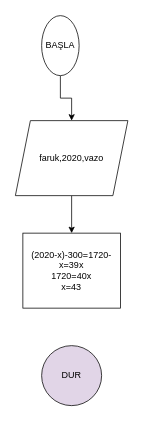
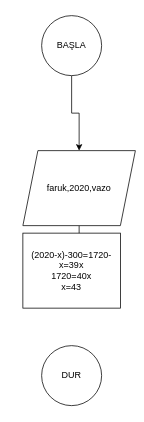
  <mxCell id="0" />
  <mxCell id="1" parent="0" />
- <mxCell id="2" value="DUR" style="ellipse;whiteSpace=wrap;html=1;aspect=fixed;fillColor=#e1d5e7;" vertex="1" parent="1"><mxGeometry x="55" y="460" width="80" height="80" as="geometry" /></mxCell>
+ <mxCell id="2" value="DUR" style="ellipse;whiteSpace=wrap;html=1;aspect=fixed;" vertex="1" parent="1"><mxGeometry x="55" y="460" width="80" height="80" as="geometry" /></mxCell>
  <mxCell id="3" value="" style="edgeStyle=orthogonalEdgeStyle;rounded=0;orthogonalLoop=1;jettySize=auto;html=1;" edge="1" parent="1" source="4" target="6"><mxGeometry relative="1" as="geometry" /></mxCell>
- <mxCell id="4" value="BAŞLA" style="ellipse;whiteSpace=wrap;html=1;aspect=fixed;" vertex="1" parent="1"><mxGeometry x="55" y="20" width="50" height="80" as="geometry" /></mxCell>
+ <mxCell id="4" value="BAŞLA" style="ellipse;whiteSpace=wrap;html=1;aspect=fixed;" vertex="1" parent="1"><mxGeometry x="55" y="20" width="80" height="80" as="geometry" /></mxCell>
  <mxCell id="5" value="" style="edgeStyle=orthogonalEdgeStyle;rounded=0;orthogonalLoop=1;jettySize=auto;html=1;" edge="1" parent="1" source="6" target="7"><mxGeometry relative="1" as="geometry" /></mxCell>
- <mxCell id="6" value="faruk,2020,vazo" style="shape=parallelogram;perimeter=parallelogramPerimeter;whiteSpace=wrap;html=1;fixedSize=1;" vertex="1" parent="1"><mxGeometry x="20" y="160" width="150" height="100" as="geometry" /></mxCell>
+ <mxCell id="6" value="faruk,2020,vazo" style="shape=parallelogram;perimeter=parallelogramPerimeter;whiteSpace=wrap;html=1;fixedSize=1;" vertex="1" parent="1"><mxGeometry x="30" y="200" width="150" height="100" as="geometry" /></mxCell>
  <mxCell id="7" value="(2020-x)-300=1720-x=39x&lt;br&gt;1720=40x&lt;br&gt;x=43" style="rounded=0;whiteSpace=wrap;html=1;" vertex="1" parent="1"><mxGeometry x="30" y="310" width="130" height="100" as="geometry" /></mxCell>
